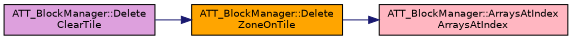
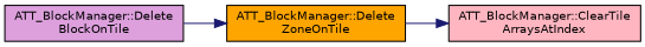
  digraph {
    rankdir=LR
    node [color=black fontname=Helvetica fontsize=10 shape=record style=filled]
    edge [color=midnightblue fontname=Helvetica fontsize=10 labelfontname=Helvetica labelfontsize=10 style=solid]
-   n1 [fillcolor=plum fontcolor=black height=0.2 label="ATT_BlockManager::Delete\lClearTile" width=0.4]
+   n1 [fillcolor=plum fontcolor=black height=0.2 label="ATT_BlockManager::Delete\lBlockOnTile" width=0.4]
    n2 [fillcolor=orange height=0.2 label="ATT_BlockManager::Delete\lZoneOnTile" width=0.4]
-   n3 [fillcolor=lightpink height=0.2 label="ATT_BlockManager::ArraysAtIndex\lArraysAtIndex" width=0.4]
+   n3 [fillcolor=lightpink height=0.2 label="ATT_BlockManager::ClearTile\lArraysAtIndex" width=0.4]
    n1 -> n2
    n2 -> n3
  }
